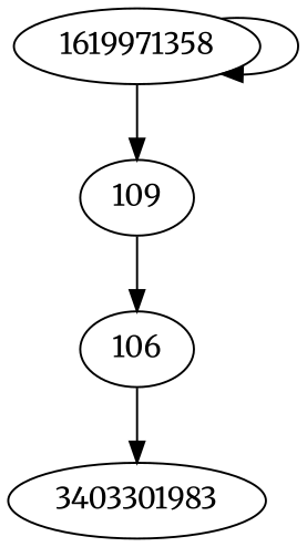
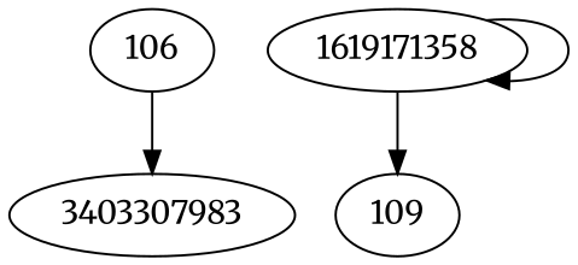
  digraph {
    fontname=Merriweather
    node [fontname=Merriweather]
    edge [fontname=Merriweather]
    106
-   3403301983
+   3403301983 [label=3403307983]
    109
-   1619971358
+   1619971358 [label=1619171358]
    106 -> 3403301983
-   109 -> 106
    1619971358 -> 109
    1619971358 -> 1619971358
  }
